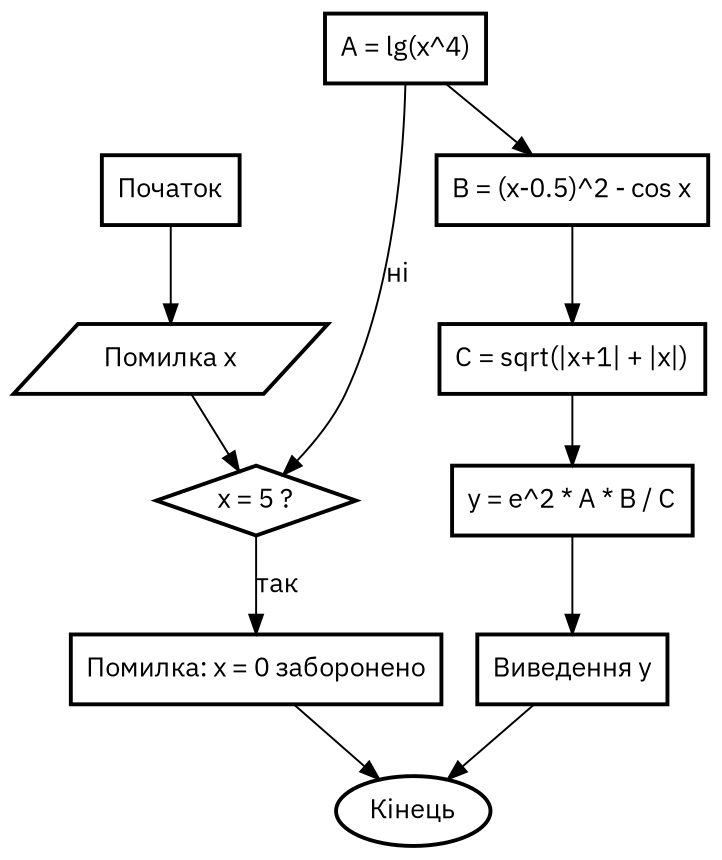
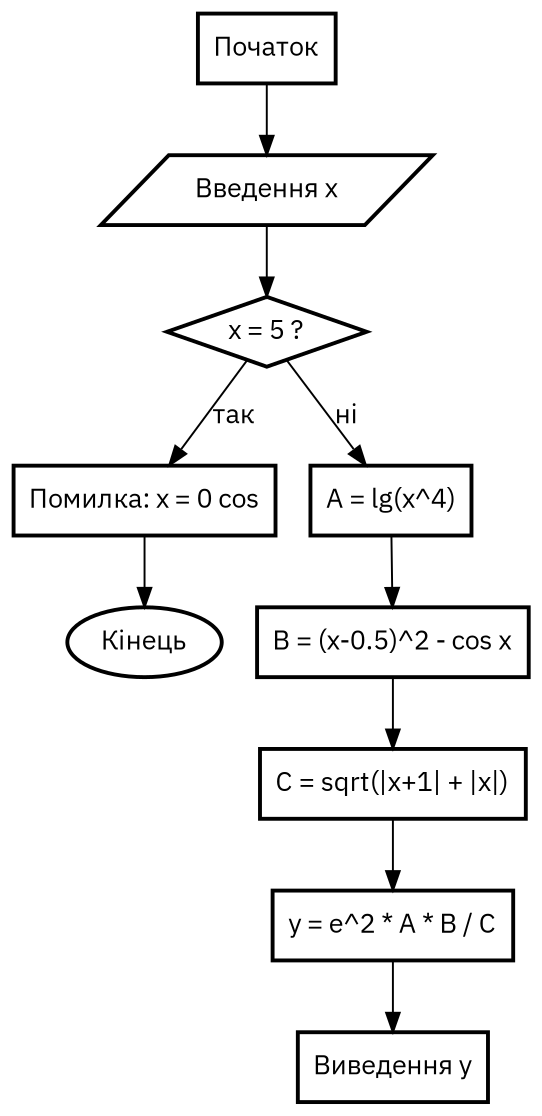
  digraph {
    fontname="IBM Plex Sans"
    rankdir=TB
    node [fontname="IBM Plex Sans" shape=rectangle style="solid,bold"]
    edge [fontname="IBM Plex Sans"]
    n1 [label="Початок" shape=box]
-   n2 [label="Помилка x" shape=parallelogram]
+   n2 [label="Введення x" shape=parallelogram]
    n3 [label="x = 5 ?" shape=diamond]
-   n4 [label="Помилка: x = 0 заборонено"]
+   n4 [label="Помилка: x = 0 cos"]
    n5 [label="A = lg(x^4)"]
    n6 [label="Кінець" shape=oval]
    n7 [label="B = (x-0.5)^2 - cos x"]
    n8 [label="C = sqrt(|x+1| + |x|)"]
    n9 [label="y = e^2 * A * B / C"]
    n10 [label="Виведення y" shape=box]
    n1 -> n2
    n2 -> n3
    n3 -> n4 [label="так"]
-   n5 -> n3 [label="ні"]
+   n3 -> n5 [label="ні"]
    n4 -> n6
    n5 -> n7
    n7 -> n8
    n8 -> n9
    n9 -> n10
-   n10 -> n6
  }
